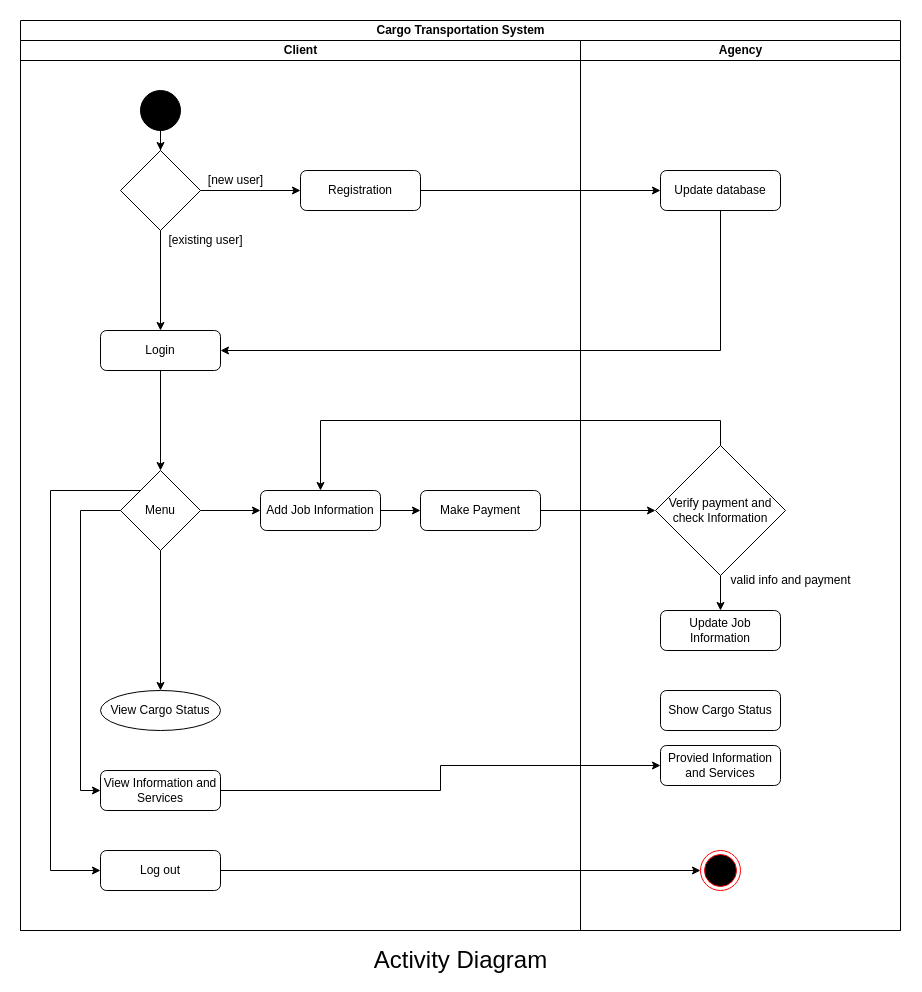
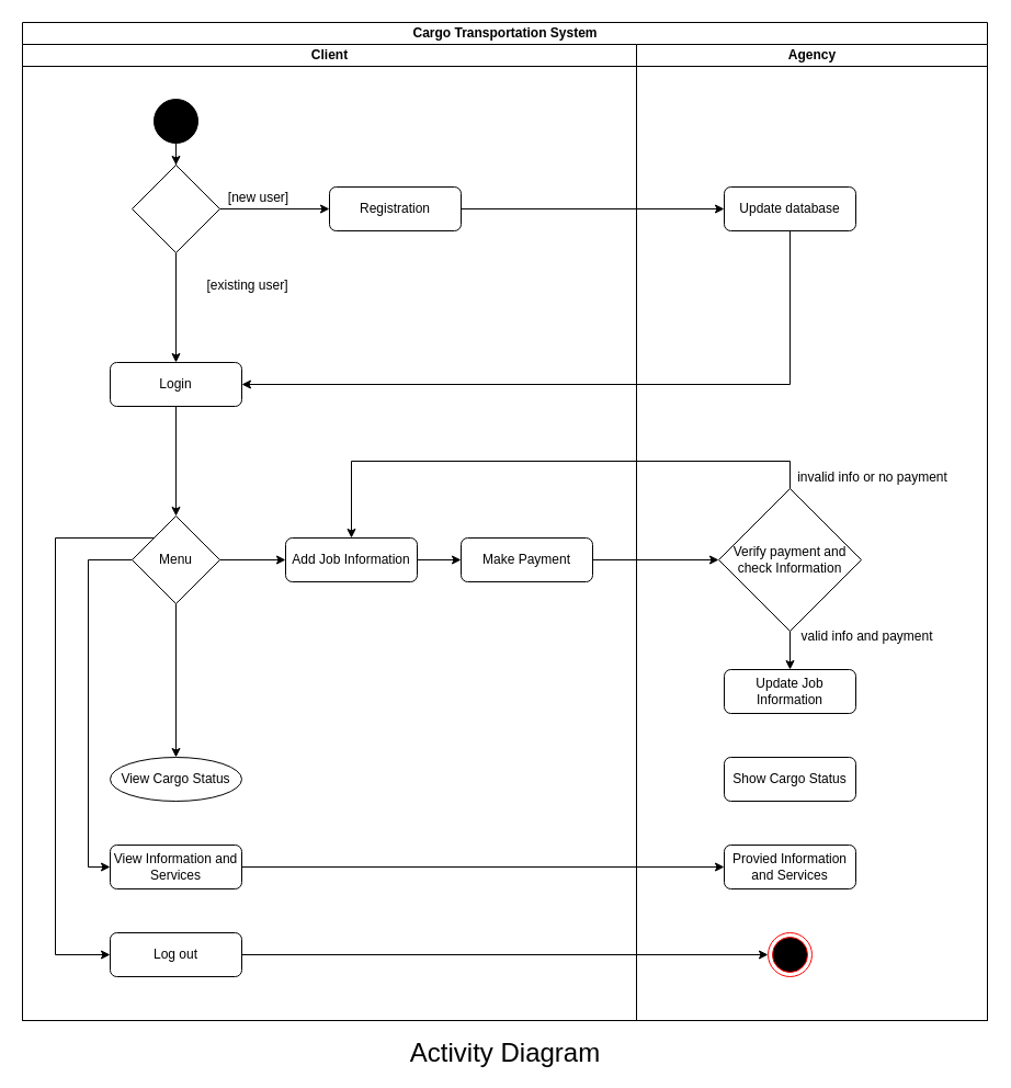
  <mxCell id="0" />
  <mxCell id="1" parent="0" />
  <mxCell id="2" value="Cargo Transportation System" style="swimlane;html=1;childLayout=stackLayout;resizeParent=1;resizeParentMax=0;startSize=20;" parent="1" vertex="1"><mxGeometry x="20" y="20" width="880" height="910" as="geometry" /></mxCell>
  <mxCell id="3" value="Client" style="swimlane;html=1;startSize=20;" parent="2" vertex="1"><mxGeometry y="20" width="560" height="890" as="geometry" /></mxCell>
  <mxCell id="4" value="" style="ellipse;whiteSpace=wrap;html=1;aspect=fixed;fillColor=#000000;" parent="3" vertex="1"><mxGeometry x="120" y="50" width="40" height="40" as="geometry" /></mxCell>
  <mxCell id="5" value="" style="rhombus;whiteSpace=wrap;html=1;strokeColor=#000000;fillColor=#FFFFFF;" parent="3" vertex="1"><mxGeometry x="100" y="110" width="80" height="80" as="geometry" /></mxCell>
  <mxCell id="6" value="[new user]" style="text;html=1;align=center;verticalAlign=middle;resizable=0;points=[];autosize=1;strokeColor=none;" parent="3" vertex="1"><mxGeometry x="180" y="130" width="70" height="20" as="geometry" /></mxCell>
  <mxCell id="7" value="Registration" style="rounded=1;whiteSpace=wrap;html=1;strokeColor=#000000;fillColor=#FFFFFF;" parent="3" vertex="1"><mxGeometry x="280" y="130" width="120" height="40" as="geometry" /></mxCell>
- <mxCell id="8" value="[existing user]" style="text;html=1;align=center;verticalAlign=middle;resizable=0;points=[];autosize=1;strokeColor=none;" parent="3" vertex="1"><mxGeometry x="140" y="190" width="90" height="20" as="geometry" /></mxCell>
+ <mxCell id="8" value="[existing user]" style="text;html=1;align=center;verticalAlign=middle;resizable=0;points=[];autosize=1;strokeColor=none;" parent="3" vertex="1"><mxGeometry x="160" y="210" width="90" height="20" as="geometry" /></mxCell>
  <mxCell id="9" style="edgeStyle=orthogonalEdgeStyle;rounded=0;orthogonalLoop=1;jettySize=auto;html=1;entryX=0.5;entryY=0;entryDx=0;entryDy=0;" parent="3" source="4" target="5" edge="1"><mxGeometry relative="1" as="geometry"><mxPoint x="120" y="110" as="targetPoint" /></mxGeometry></mxCell>
  <mxCell id="10" style="edgeStyle=orthogonalEdgeStyle;rounded=0;orthogonalLoop=1;jettySize=auto;html=1;entryX=0;entryY=0.5;entryDx=0;entryDy=0;" parent="3" source="5" target="7" edge="1"><mxGeometry relative="1" as="geometry"><mxPoint x="210" y="190" as="targetPoint" /><Array as="points" /></mxGeometry></mxCell>
  <mxCell id="11" value="Log out" style="rounded=1;whiteSpace=wrap;html=1;strokeColor=#000000;fillColor=#FFFFFF;" parent="3" vertex="1"><mxGeometry x="80" y="810" width="120" height="40" as="geometry" /></mxCell>
  <mxCell id="12" style="edgeStyle=orthogonalEdgeStyle;rounded=0;orthogonalLoop=1;jettySize=auto;html=1;entryX=0;entryY=0.5;entryDx=0;entryDy=0;" parent="2" source="7" target="14" edge="1"><mxGeometry relative="1" as="geometry"><mxPoint x="550.0" y="170" as="targetPoint" /></mxGeometry></mxCell>
  <mxCell id="13" value="Agency" style="swimlane;html=1;startSize=20;" parent="2" vertex="1"><mxGeometry x="560" y="20" width="320" height="890" as="geometry" /></mxCell>
  <mxCell id="14" value="Update database" style="rounded=1;whiteSpace=wrap;html=1;strokeColor=#000000;fillColor=#FFFFFF;" parent="13" vertex="1"><mxGeometry x="80" y="130" width="120" height="40" as="geometry" /></mxCell>
  <mxCell id="15" value="Login" style="rounded=1;whiteSpace=wrap;html=1;strokeColor=#000000;fillColor=#FFFFFF;" parent="13" vertex="1"><mxGeometry x="-480" y="290" width="120" height="40" as="geometry" /></mxCell>
  <mxCell id="16" value="Menu" style="rhombus;whiteSpace=wrap;html=1;strokeColor=#000000;fillColor=#FFFFFF;" parent="13" vertex="1"><mxGeometry x="-460" y="430" width="80" height="80" as="geometry" /></mxCell>
  <mxCell id="17" value="Add Job Information" style="rounded=1;whiteSpace=wrap;html=1;strokeColor=#000000;fillColor=#FFFFFF;" parent="13" vertex="1"><mxGeometry x="-320" y="450" width="120" height="40" as="geometry" /></mxCell>
  <mxCell id="18" style="edgeStyle=orthogonalEdgeStyle;rounded=0;orthogonalLoop=1;jettySize=auto;html=1;entryX=0;entryY=0.5;entryDx=0;entryDy=0;" parent="13" source="16" target="17" edge="1"><mxGeometry relative="1" as="geometry"><mxPoint x="-345" y="400" as="targetPoint" /></mxGeometry></mxCell>
  <mxCell id="19" value="View Cargo Status" style="ellipse;whiteSpace=wrap;html=1;strokeColor=#000000;fillColor=#FFFFFF;" parent="13" vertex="1"><mxGeometry x="-480" y="650" width="120" height="40" as="geometry" /></mxCell>
  <mxCell id="20" style="edgeStyle=orthogonalEdgeStyle;rounded=0;orthogonalLoop=1;jettySize=auto;html=1;entryX=0.5;entryY=0;entryDx=0;entryDy=0;" parent="13" source="16" target="19" edge="1"><mxGeometry relative="1" as="geometry"><mxPoint x="-350" y="490" as="targetPoint" /></mxGeometry></mxCell>
  <mxCell id="21" style="edgeStyle=orthogonalEdgeStyle;rounded=0;orthogonalLoop=1;jettySize=auto;html=1;entryX=0.5;entryY=0;entryDx=0;entryDy=0;" parent="13" source="15" target="16" edge="1"><mxGeometry relative="1" as="geometry"><mxPoint x="-445" y="370" as="targetPoint" /></mxGeometry></mxCell>
  <mxCell id="22" value="Make Payment" style="rounded=1;whiteSpace=wrap;html=1;strokeColor=#000000;fillColor=#FFFFFF;" parent="13" vertex="1"><mxGeometry x="-160" y="450" width="120" height="40" as="geometry" /></mxCell>
  <mxCell id="23" value="" style="edgeStyle=orthogonalEdgeStyle;rounded=0;orthogonalLoop=1;jettySize=auto;html=1;" parent="13" source="17" target="22" edge="1"><mxGeometry relative="1" as="geometry" /></mxCell>
  <mxCell id="24" value="View Information and Services" style="rounded=1;whiteSpace=wrap;html=1;strokeColor=#000000;fillColor=#FFFFFF;" parent="13" vertex="1"><mxGeometry x="-480" y="730" width="120" height="40" as="geometry" /></mxCell>
  <mxCell id="25" style="edgeStyle=orthogonalEdgeStyle;rounded=0;orthogonalLoop=1;jettySize=auto;html=1;exitX=0;exitY=0.5;exitDx=0;exitDy=0;entryX=0;entryY=0.5;entryDx=0;entryDy=0;" parent="13" source="16" target="24" edge="1"><mxGeometry relative="1" as="geometry"><mxPoint x="-530" y="720" as="targetPoint" /><Array as="points"><mxPoint x="-500" y="470" /><mxPoint x="-500" y="750" /></Array></mxGeometry></mxCell>
  <mxCell id="26" style="edgeStyle=orthogonalEdgeStyle;rounded=0;orthogonalLoop=1;jettySize=auto;html=1;entryX=1;entryY=0.5;entryDx=0;entryDy=0;" parent="13" source="14" target="15" edge="1"><mxGeometry relative="1" as="geometry"><mxPoint x="35.0" y="240" as="targetPoint" /><Array as="points"><mxPoint x="140" y="310" /></Array></mxGeometry></mxCell>
  <mxCell id="27" value="Update Job Information" style="rounded=1;whiteSpace=wrap;html=1;strokeColor=#000000;fillColor=#FFFFFF;" parent="13" vertex="1"><mxGeometry x="80" y="570" width="120" height="40" as="geometry" /></mxCell>
  <mxCell id="28" value="Show Cargo Status" style="rounded=1;whiteSpace=wrap;html=1;strokeColor=#000000;fillColor=#FFFFFF;" parent="13" vertex="1"><mxGeometry x="80" y="650" width="120" height="40" as="geometry" /></mxCell>
- <mxCell id="29" value="Provied Information and Services" style="rounded=1;whiteSpace=wrap;html=1;strokeColor=#000000;fillColor=#FFFFFF;" parent="13" vertex="1"><mxGeometry x="80" y="705" width="120" height="40" as="geometry" /></mxCell>
+ <mxCell id="29" value="Provied Information and Services" style="rounded=1;whiteSpace=wrap;html=1;strokeColor=#000000;fillColor=#FFFFFF;" parent="13" vertex="1"><mxGeometry x="80" y="730" width="120" height="40" as="geometry" /></mxCell>
  <mxCell id="30" value="" style="ellipse;html=1;shape=endState;fillColor=#000000;strokeColor=#ff0000;" parent="13" vertex="1"><mxGeometry x="120" y="810" width="40" height="40" as="geometry" /></mxCell>
  <mxCell id="31" style="edgeStyle=orthogonalEdgeStyle;rounded=0;orthogonalLoop=1;jettySize=auto;html=1;entryX=0.5;entryY=0;entryDx=0;entryDy=0;startArrow=none;" parent="13" source="32" target="27" edge="1"><mxGeometry relative="1" as="geometry"><mxPoint x="140" y="410" as="sourcePoint" /></mxGeometry></mxCell>
  <mxCell id="32" value="Verify payment and check Information" style="rhombus;whiteSpace=wrap;html=1;strokeColor=#000000;fillColor=#FFFFFF;" parent="13" vertex="1"><mxGeometry x="75" y="405" width="130" height="130" as="geometry" /></mxCell>
  <mxCell id="33" style="edgeStyle=orthogonalEdgeStyle;rounded=0;orthogonalLoop=1;jettySize=auto;html=1;exitX=0.5;exitY=0;exitDx=0;exitDy=0;entryX=0.5;entryY=0;entryDx=0;entryDy=0;" parent="13" source="32" target="17" edge="1"><mxGeometry relative="1" as="geometry"><mxPoint x="-270" y="410" as="targetPoint" /><mxPoint x="137" y="365" as="sourcePoint" /><Array as="points"><mxPoint x="140" y="380" /><mxPoint x="-260" y="380" /></Array></mxGeometry></mxCell>
  <mxCell id="34" value="valid info and payment" style="text;html=1;align=center;verticalAlign=middle;resizable=0;points=[];autosize=1;strokeColor=none;" parent="13" vertex="1"><mxGeometry x="140" y="530" width="140" height="20" as="geometry" /></mxCell>
+ <mxCell id="35" value="invalid info or no payment" style="text;html=1;align=center;verticalAlign=middle;resizable=0;points=[];autosize=1;strokeColor=none;" parent="13" vertex="1"><mxGeometry x="140" y="385" width="150" height="20" as="geometry" /></mxCell>
  <mxCell id="36" style="edgeStyle=orthogonalEdgeStyle;rounded=0;orthogonalLoop=1;jettySize=auto;html=1;entryX=0;entryY=0.5;entryDx=0;entryDy=0;" parent="13" source="22" target="32" edge="1"><mxGeometry relative="1" as="geometry"><mxPoint x="80" y="390" as="targetPoint" /></mxGeometry></mxCell>
  <mxCell id="37" value="" style="edgeStyle=orthogonalEdgeStyle;rounded=0;orthogonalLoop=1;jettySize=auto;html=1;" parent="13" source="24" target="29" edge="1"><mxGeometry relative="1" as="geometry" /></mxCell>
  <mxCell id="38" style="edgeStyle=orthogonalEdgeStyle;rounded=0;orthogonalLoop=1;jettySize=auto;html=1;entryX=0.5;entryY=0;entryDx=0;entryDy=0;" parent="2" source="5" target="15" edge="1"><mxGeometry relative="1" as="geometry" /></mxCell>
  <mxCell id="39" style="edgeStyle=orthogonalEdgeStyle;rounded=0;orthogonalLoop=1;jettySize=auto;html=1;exitX=0;exitY=0;exitDx=0;exitDy=0;entryX=0;entryY=0.5;entryDx=0;entryDy=0;" parent="2" source="16" target="11" edge="1"><mxGeometry relative="1" as="geometry"><mxPoint x="10" y="820" as="targetPoint" /><Array as="points"><mxPoint x="30" y="470" /><mxPoint x="30" y="850" /></Array></mxGeometry></mxCell>
  <mxCell id="40" style="edgeStyle=orthogonalEdgeStyle;rounded=0;orthogonalLoop=1;jettySize=auto;html=1;entryX=0;entryY=0.5;entryDx=0;entryDy=0;" parent="2" source="11" target="30" edge="1"><mxGeometry relative="1" as="geometry"><mxPoint x="640" y="810" as="targetPoint" /></mxGeometry></mxCell>
  <mxCell id="41" value="&lt;font style=&quot;font-size: 24px&quot;&gt;Activity Diagram&lt;/font&gt;" style="text;html=1;align=center;verticalAlign=middle;resizable=0;points=[];autosize=1;strokeColor=none;" parent="1" vertex="1"><mxGeometry x="365" y="950" width="190" height="20" as="geometry" /></mxCell>
